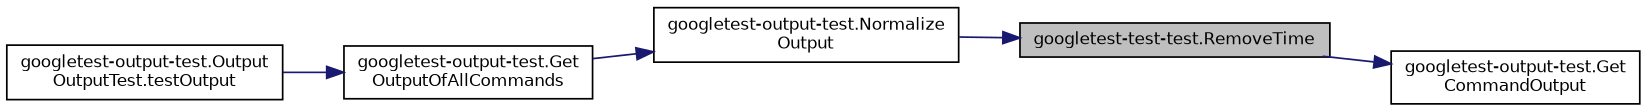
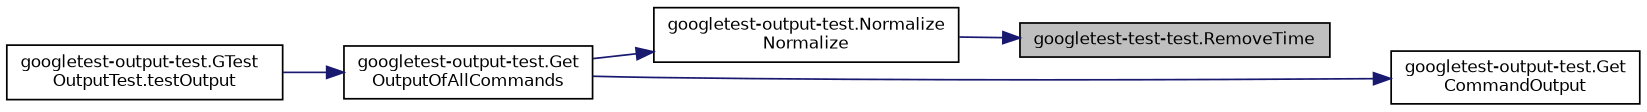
  digraph {
    rankdir=RL
    node [color=black fontname=Helvetica fontsize=10 shape=record]
    edge [color=midnightblue dir=back fontname=Helvetica fontsize=10 labelfontname=Helvetica labelfontsize=10 style=solid]
    n1 [fillcolor=grey75 fontcolor=black height=0.2 label="googletest-test-test.RemoveTime" style=filled width=0.4]
-   n2 [height=0.2 label="googletest-output-test.Normalize\lOutput" width=0.4]
+   n2 [height=0.2 label="googletest-output-test.Normalize\lNormalize" width=0.4]
    n3 [height=0.2 label="googletest-output-test.Get\lOutputOfAllCommands" width=0.4]
    n4 [height=0.2 label="googletest-output-test.Get\lCommandOutput" width=0.4]
-   n5 [height=0.2 label="googletest-output-test.Output\lOutputTest.testOutput" width=0.4]
+   n5 [height=0.2 label="googletest-output-test.GTest\lOutputTest.testOutput" width=0.4]
    n1 -> n2
    n2 -> n3
    n3 -> n5
-   n4 -> n1
+   n4 -> n3
  }
